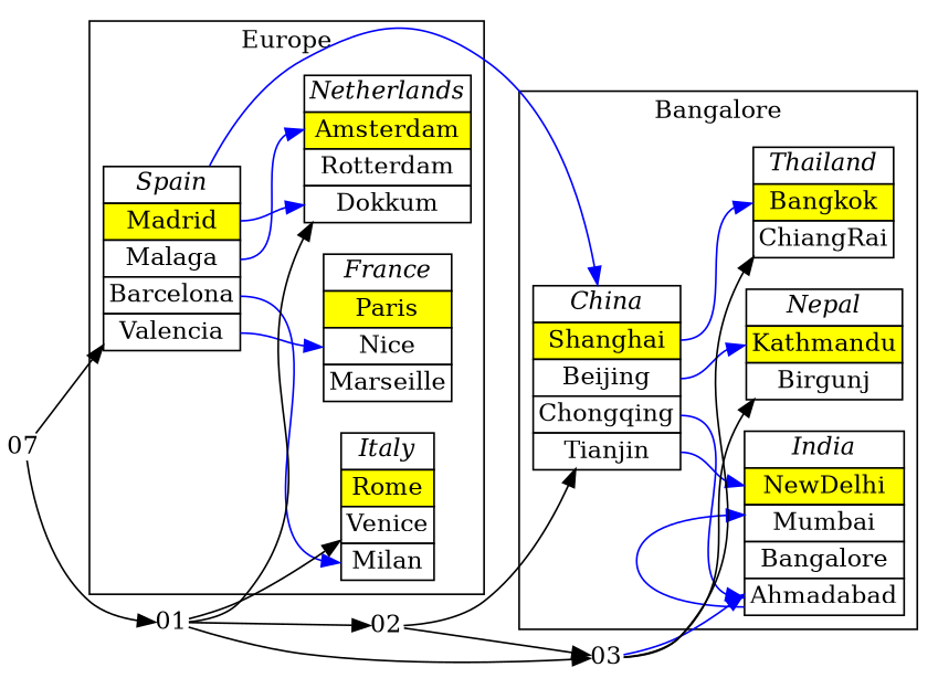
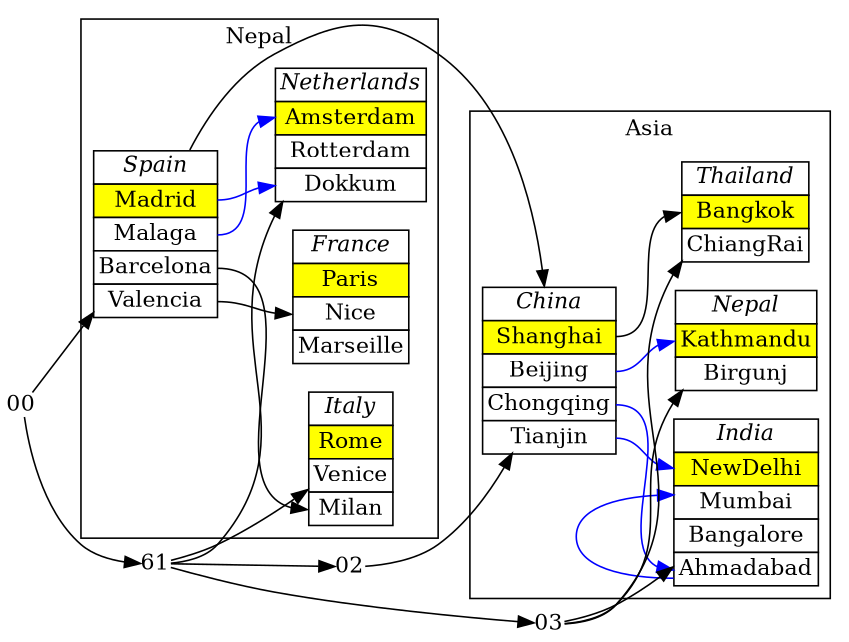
  digraph {
    rankdir=LR
    node [shape=plain]
    n1 [label=<<table border="0" cellborder="1" cellspacing="0">       <tr><td><i>China</i></td></tr>       <tr><td bgcolor="yellow" port="Shanghai">Shanghai</td></tr>       <tr><td bgcolor="white" port="Beijing">Beijing</td></tr>       <tr><td bgcolor="white" port="Chongqing">Chongqing</td></tr>       <tr><td bgcolor="white" port="Tianjin">Tianjin</td></tr>     </table>>]
    n2 [label=<<table border="0" cellborder="1" cellspacing="0">       <tr><td><i>India</i></td></tr>       <tr><td bgcolor="yellow" port="NewDelhi">NewDelhi</td></tr>       <tr><td bgcolor="white" port="Mumbai">Mumbai</td></tr>       <tr><td bgcolor="white" port="Bangalore">Bangalore</td></tr>       <tr><td bgcolor="white" port="Ahmadabad">Ahmadabad</td></tr>     </table>>]
    n3 [label=<<table border="0" cellborder="1" cellspacing="0">       <tr><td><i>Thailand</i></td></tr>         <tr><td bgcolor="yellow" port="Bangkok">Bangkok</td></tr>       <tr><td bgcolor="white" port="ChiangRai">ChiangRai</td></tr>     </table>>]
    n4 [label=<<table border="0" cellborder="1" cellspacing="0">       <tr><td><i>Nepal</i></td></tr>       <tr><td bgcolor="yellow" port="Kathmandu">Kathmandu</td></tr>       <tr><td bgcolor="white" port="Birgunj">Birgunj</td></tr>     </table>>]
    n5 [label=<<table border="0" cellborder="1" cellspacing="0">           <tr><td><i>Spain</i></td></tr>           <tr><td bgcolor="yellow" port="Madrid">Madrid</td></tr>           <tr><td bgcolor="white" port="Malaga">Malaga</td></tr>           <tr><td bgcolor="white" port="Barcelona">Barcelona</td></tr>           <tr><td bgcolor="white" port="Valencia">Valencia</td></tr>         </table>>]
    n6 [label=<         <table border="0" cellborder="1" cellspacing="0">           <tr><td><i>Netherlands</i></td></tr>           <tr><td bgcolor="yellow" port="Amsterdam">Amsterdam</td></tr>           <tr><td bgcolor="white" port="Rotterdam">Rotterdam</td></tr>           <tr><td bgcolor="white" port="Dokkum">Dokkum</td></tr>         </table>>]
    n7 [label=<         <table border="0" cellborder="1" cellspacing="0">           <tr><td><i>Italy</i></td></tr>           <tr><td bgcolor="yellow" port="Rome">Rome</td></tr>           <tr><td bgcolor="white" port="Venice">Venice</td></tr>           <tr><td bgcolor="white" port="Milan">Milan</td></tr>         </table>>]
    n8 [label=<         <table border="0" cellborder="1" cellspacing="0">           <tr><td><i>France</i></td></tr>           <tr><td bgcolor="yellow" port="Paris">Paris</td></tr>           <tr><td bgcolor="white" port="Nice">Nice</td></tr>           <tr><td bgcolor="white" port="Marseille">Marseille</td></tr>         </table>>]
-   00 [label=07]
-   01
+   00
+   01 [label=61]
    02
    03
    subgraph cluster_1 {
-     label=Bangalore
+     label=Asia
      n1
      n2
      n3
      n4
    }
    subgraph cluster_2 {
-     label=Europe
+     label=Nepal
      n5
      n6
      n7
      n8
    }
    n1 -> n2 [color=blue headport=NewDelhi style=solid tailport=Tianjin]
    n1 -> n2 [color=blue headport=Ahmadabad style=solid tailport=Chongqing]
-   n1 -> n3 [color=blue headport=Bangkok tailport=Shanghai tyle=solid]
+   n1 -> n3 [color=black headport=Bangkok tailport=Shanghai tyle=solid]
    n1 -> n4 [color=blue headport=Kathmandu style=solid tailport=Beijing]
    n2 -> n2 [color=blue headport=Mumbai style=solid tailport=Ahmadabad]
-   n5 -> n1 [color=blue]
+   n5 -> n1
    n5 -> n6 [color=blue headport=Dokkum style=solid tailport=Madrid]
    n5 -> n6 [color=blue headport=Amsterdam style=solid tailport=Malaga]
-   n5 -> n7 [color=blue headport=Milan style=solid tailport=Barcelona]
-   n5 -> n8 [color=blue headport=Nice style=solid tailport=Valencia]
+   n5 -> n7 [color=black headport=Milan style=solid tailport=Barcelona]
+   n5 -> n8 [color=black headport=Nice style=solid tailport=Valencia]
    00 -> n5
    00 -> 01
    01 -> n6
    01 -> n7
    01 -> 02
    01 -> 03
    02 -> n1
-   02 -> 03
-   03 -> n2 [color=blue]
+   03 -> n2
    03 -> n3
    03 -> n4
  }
